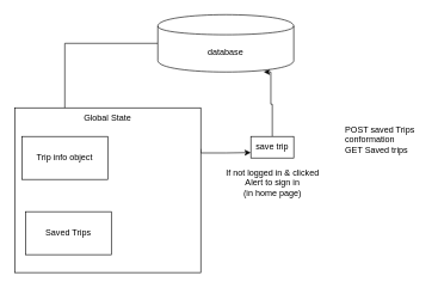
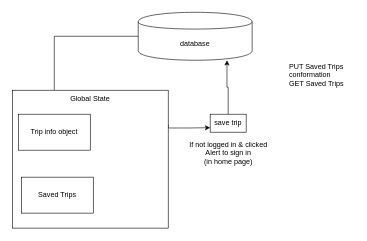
  <mxCell id="0" />
  <mxCell id="1" parent="0" />
  <mxCell id="2" style="edgeStyle=orthogonalEdgeStyle;rounded=0;orthogonalLoop=1;jettySize=auto;html=1;entryX=0.779;entryY=1;entryDx=0;entryDy=0;entryPerimeter=0;" edge="1" parent="1" source="3" target="5"><mxGeometry relative="1" as="geometry"><Array as="points"><mxPoint x="380" y="145" /><mxPoint x="378" y="145" /></Array></mxGeometry></mxCell>
  <mxCell id="3" value="save trip" style="whiteSpace=wrap;html=1;" parent="1" vertex="1"><mxGeometry x="350" y="190" width="60" height="30" as="geometry" /></mxCell>
  <mxCell id="4" style="edgeStyle=orthogonalEdgeStyle;rounded=0;orthogonalLoop=1;jettySize=auto;html=1;exitX=0;exitY=0.5;exitDx=0;exitDy=0;" edge="1" parent="1" source="5" target="8"><mxGeometry relative="1" as="geometry"><mxPoint x="50" y="140" as="targetPoint" /></mxGeometry></mxCell>
- <mxCell id="5" value="database" style="shape=cylinder;whiteSpace=wrap;html=1;boundedLbl=1;backgroundOutline=1;" parent="1" vertex="1"><mxGeometry x="220" y="20" width="190" height="80" as="geometry" /></mxCell>
+ <mxCell id="5" value="database" style="shape=cylinder;whiteSpace=wrap;html=1;boundedLbl=1;backgroundOutline=1;" parent="1" vertex="1"><mxGeometry x="230" y="20" width="190" height="80" as="geometry" /></mxCell>
  <mxCell id="6" style="edgeStyle=orthogonalEdgeStyle;rounded=0;orthogonalLoop=1;jettySize=auto;html=1;exitX=1;exitY=0.25;exitDx=0;exitDy=0;entryX=0;entryY=0.75;entryDx=0;entryDy=0;" edge="1" parent="1" source="7" target="3"><mxGeometry relative="1" as="geometry"><Array as="points"><mxPoint x="280" y="213" /><mxPoint x="315" y="213" /></Array></mxGeometry></mxCell>
  <mxCell id="7" value="Global State" style="whiteSpace=wrap;html=1;verticalAlign=top;" parent="1" vertex="1"><mxGeometry x="20" y="150" width="260" height="230" as="geometry" /></mxCell>
  <mxCell id="8" value="Trip info object" style="whiteSpace=wrap;html=1;" parent="1" vertex="1"><mxGeometry x="30" y="190" width="120" height="60" as="geometry" /></mxCell>
  <mxCell id="9" value="Saved Trips" style="whiteSpace=wrap;html=1;" vertex="1" parent="1"><mxGeometry x="35" y="295" width="120" height="60" as="geometry" /></mxCell>
+ <mxCell id="10" value="PUT Saved Trips&lt;br&gt;conformation&lt;br&gt;GET Saved Trips" style="text;html=1;align=left;verticalAlign=middle;resizable=0;points=[];autosize=1;" vertex="1" parent="1"><mxGeometry x="480" y="100" width="110" height="50" as="geometry" /></mxCell>
  <mxCell id="11" value="If not logged in &amp;amp; clicked&lt;br&gt;Alert to sign in&lt;br&gt;(in home page)" style="text;html=1;align=center;verticalAlign=middle;resizable=0;points=[];autosize=1;" vertex="1" parent="1"><mxGeometry x="305" y="230" width="150" height="50" as="geometry" /></mxCell>
- <mxCell id="12" value="POST saved Trips&lt;br&gt;conformation&lt;br&gt;GET Saved trips" style="text;html=1;align=left;verticalAlign=middle;resizable=0;points=[];autosize=1;" vertex="1" parent="1"><mxGeometry x="480" y="170" width="110" height="50" as="geometry" /></mxCell>
